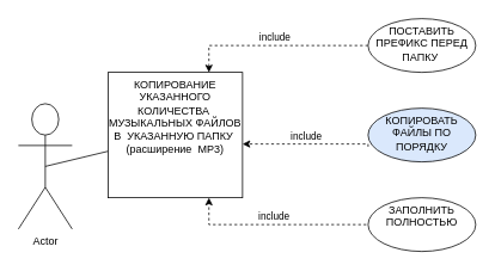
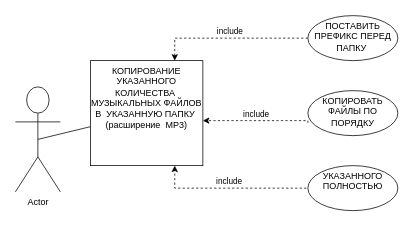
  <mxCell id="0" />
  <mxCell id="1" parent="0" />
  <mxCell id="2" value="" style="rounded=0;orthogonalLoop=1;jettySize=auto;html=1;endArrow=none;endFill=0;exitX=0.5;exitY=0.5;exitDx=0;exitDy=0;exitPerimeter=0;" edge="1" parent="1" source="6" target="7"><mxGeometry relative="1" as="geometry" /></mxCell>
  <mxCell id="3" value="include" style="edgeStyle=orthogonalEdgeStyle;rounded=0;orthogonalLoop=1;jettySize=auto;html=1;dashed=1;exitX=0;exitY=0.717;exitDx=0;exitDy=0;exitPerimeter=0;verticalAlign=bottom;" edge="1" parent="1" source="8"><mxGeometry relative="1" as="geometry"><mxPoint x="270" y="160" as="targetPoint" /><Array as="points"><mxPoint x="410" y="160" /></Array></mxGeometry></mxCell>
  <mxCell id="4" value="include" style="edgeStyle=orthogonalEdgeStyle;rounded=0;orthogonalLoop=1;jettySize=auto;html=1;dashed=1;entryX=0.75;entryY=1;entryDx=0;entryDy=0;verticalAlign=bottom;" edge="1" parent="1" target="7"><mxGeometry relative="1" as="geometry"><mxPoint x="408" y="250" as="sourcePoint" /><Array as="points"><mxPoint x="233" y="250" /></Array></mxGeometry></mxCell>
  <mxCell id="5" value="include" style="edgeStyle=orthogonalEdgeStyle;rounded=0;orthogonalLoop=1;jettySize=auto;html=1;dashed=1;exitX=0;exitY=0.5;exitDx=0;exitDy=0;entryX=0.75;entryY=0;entryDx=0;entryDy=0;verticalAlign=bottom;" edge="1" parent="1" source="10" target="7"><mxGeometry relative="1" as="geometry"><mxPoint x="245" y="100" as="sourcePoint" /><mxPoint x="350" y="110" as="targetPoint" /><Array as="points" /></mxGeometry></mxCell>
  <mxCell id="6" value="Actor" style="shape=umlActor;verticalLabelPosition=bottom;verticalAlign=top;html=1;" vertex="1" parent="1"><mxGeometry x="20" y="115" width="60" height="140" as="geometry" /></mxCell>
  <mxCell id="7" value="&lt;font style=&quot;vertical-align: inherit&quot;&gt;&lt;font style=&quot;vertical-align: inherit&quot;&gt;КОПИРОВАНИЕ УКАЗАННОГО КОЛИЧЕСТВА&amp;nbsp; МУЗЫКАЛЬНЫХ ФАЙЛОВ В&amp;nbsp; УКАЗАННУЮ ПАПКУ&amp;nbsp; (расширение&amp;nbsp; MP3)&lt;/font&gt;&lt;/font&gt;" style="whiteSpace=wrap;html=1;verticalAlign=top;" vertex="1" parent="1"><mxGeometry x="120" y="80" width="150" height="140" as="geometry" /></mxCell>
- <mxCell id="8" value="КОПИРОВАТЬ ФАЙЛЫ ПО ПОРЯДКУ" style="ellipse;whiteSpace=wrap;html=1;verticalAlign=top;fillColor=#dae8fc;" vertex="1" parent="1"><mxGeometry x="410" y="120" width="120" height="60" as="geometry" /></mxCell>
- <mxCell id="9" value="ЗАПОЛНИТЬ ПОЛНОСТЬЮ" style="ellipse;whiteSpace=wrap;html=1;verticalAlign=top;" vertex="1" parent="1"><mxGeometry x="410" y="220" width="120" height="60" as="geometry" /></mxCell>
+ <mxCell id="8" value="КОПИРОВАТЬ ФАЙЛЫ ПО ПОРЯДКУ" style="ellipse;whiteSpace=wrap;html=1;verticalAlign=top;" vertex="1" parent="1"><mxGeometry x="410" y="120" width="120" height="60" as="geometry" /></mxCell>
+ <mxCell id="9" value="УКАЗАННОГО ПОЛНОСТЬЮ" style="ellipse;whiteSpace=wrap;html=1;verticalAlign=top;" vertex="1" parent="1"><mxGeometry x="410" y="220" width="120" height="60" as="geometry" /></mxCell>
  <mxCell id="10" value="ПОСТАВИТЬ ПРЕФИКС ПЕРЕД ПАПКУ&amp;nbsp;" style="ellipse;whiteSpace=wrap;html=1;verticalAlign=top;" vertex="1" parent="1"><mxGeometry x="410" y="20" width="120" height="60" as="geometry" /></mxCell>
